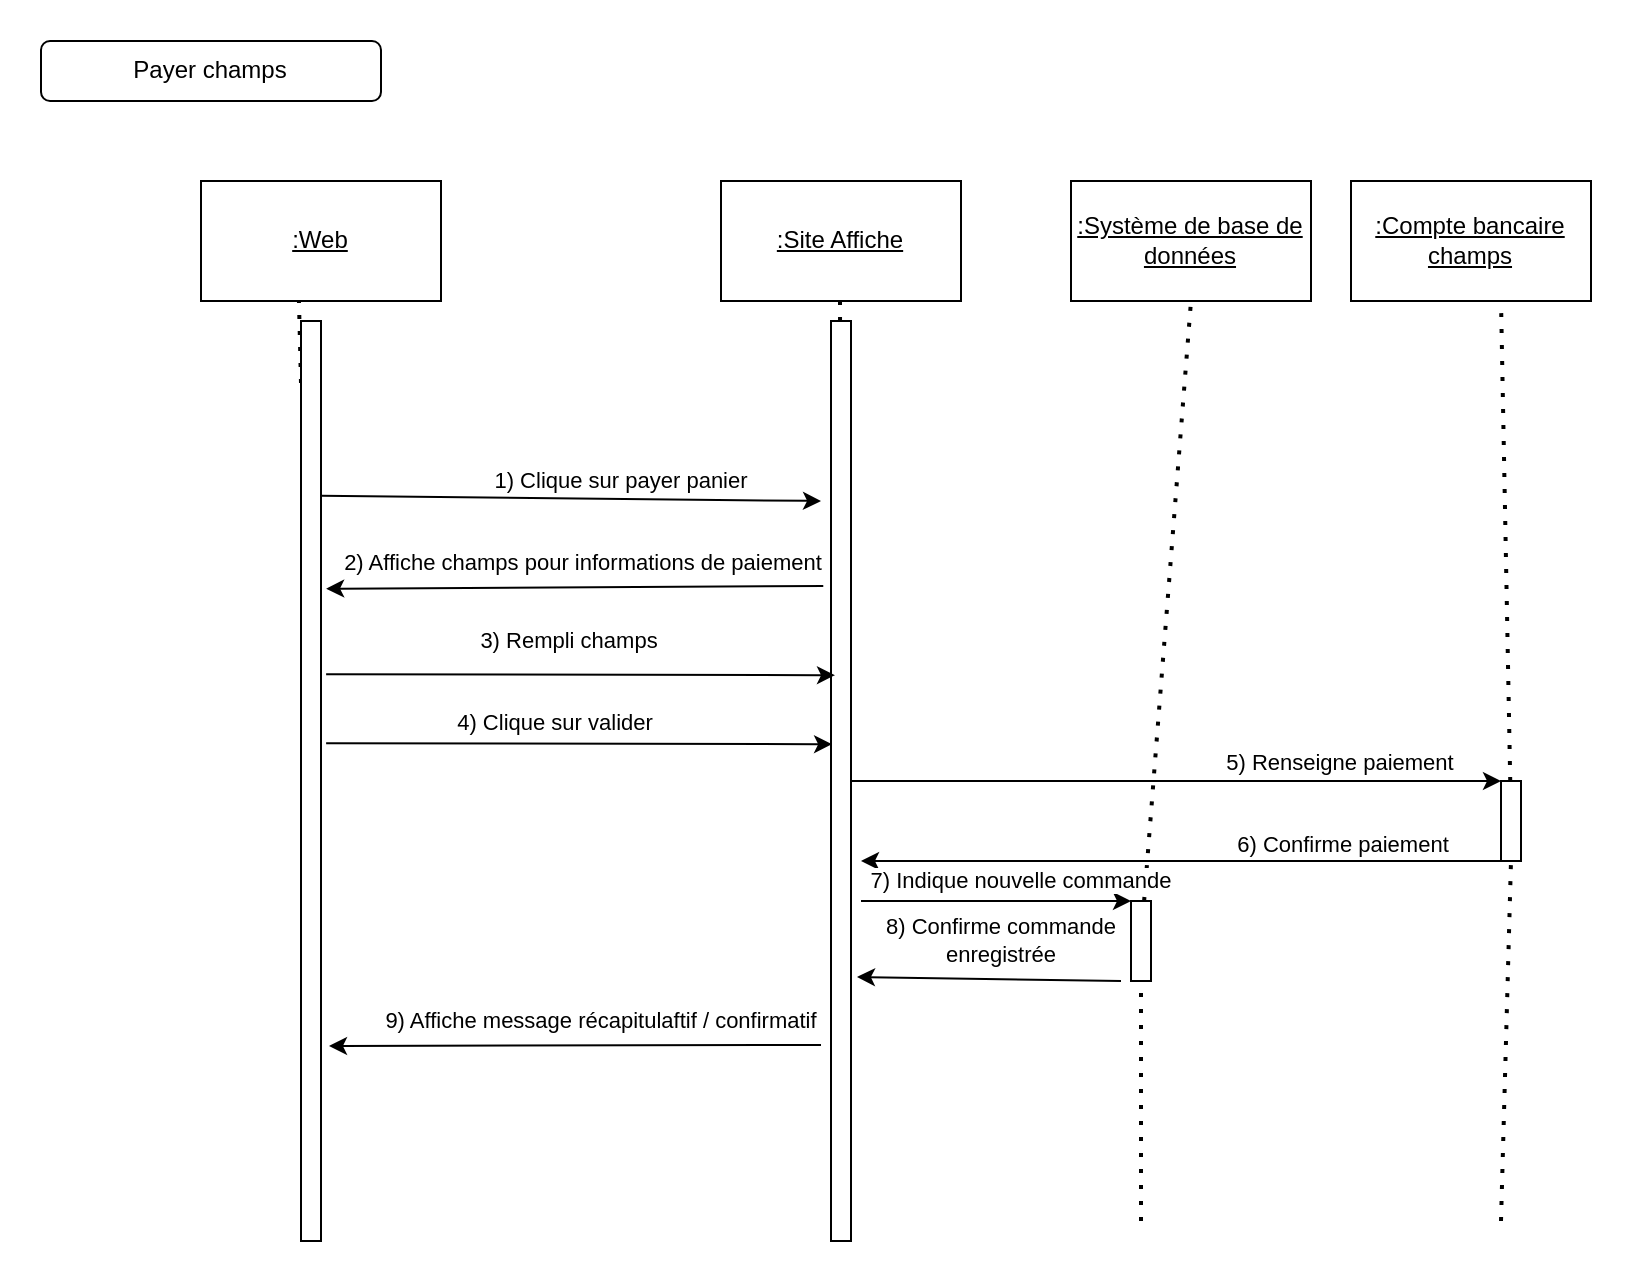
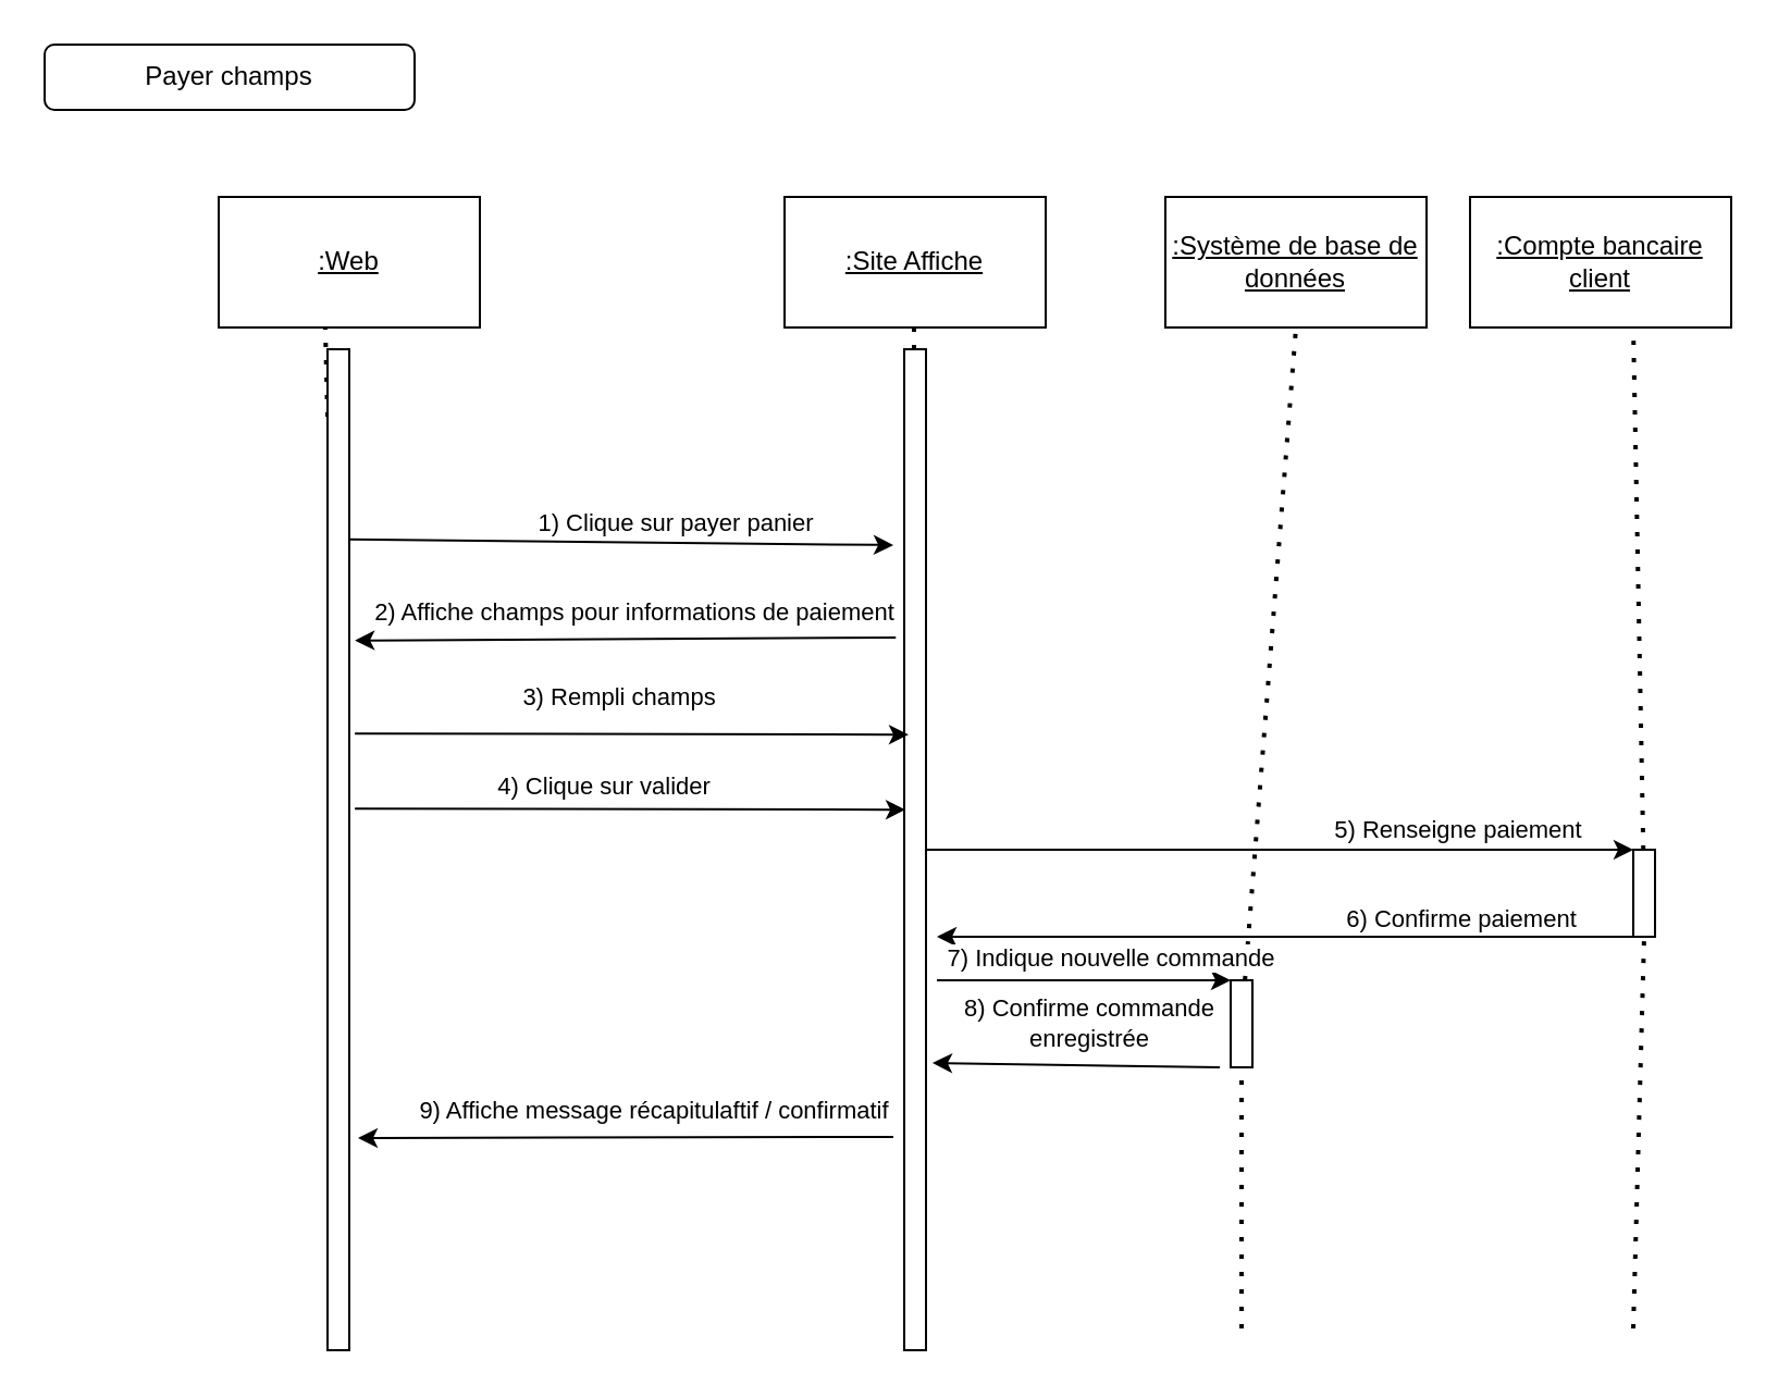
  <mxCell id="0" />
  <mxCell id="1" parent="0" />
  <mxCell id="2" value="&lt;u&gt;:Web&lt;/u&gt;" style="rounded=0;whiteSpace=wrap;html=1;" vertex="1" parent="1"><mxGeometry x="100" y="90" width="120" height="60" as="geometry" /></mxCell>
  <mxCell id="3" value="&lt;u&gt;:Site Affiche&lt;/u&gt;" style="rounded=0;whiteSpace=wrap;html=1;" vertex="1" parent="1"><mxGeometry x="360" y="90" width="120" height="60" as="geometry" /></mxCell>
  <mxCell id="4" value="&lt;u&gt;:Système de base de données&lt;/u&gt;" style="rounded=0;whiteSpace=wrap;html=1;" vertex="1" parent="1"><mxGeometry x="535" y="90" width="120" height="60" as="geometry" /></mxCell>
  <mxCell id="5" value="Payer champs" style="rounded=1;whiteSpace=wrap;html=1;" vertex="1" parent="1"><mxGeometry x="20" y="20" width="170" height="30" as="geometry" /></mxCell>
  <mxCell id="6" value="" style="endArrow=none;dashed=1;html=1;dashPattern=1 3;strokeWidth=2;rounded=0;entryX=0.408;entryY=0.993;entryDx=0;entryDy=0;entryPerimeter=0;" edge="1" parent="1" source="9" target="2"><mxGeometry width="50" height="50" relative="1" as="geometry"><mxPoint x="150" y="691.429" as="sourcePoint" /><mxPoint x="470" y="280" as="targetPoint" /></mxGeometry></mxCell>
  <mxCell id="7" value="" style="endArrow=none;dashed=1;html=1;dashPattern=1 3;strokeWidth=2;rounded=0;entryX=0.408;entryY=0.993;entryDx=0;entryDy=0;entryPerimeter=0;" edge="1" parent="1" source="11"><mxGeometry width="50" height="50" relative="1" as="geometry"><mxPoint x="420.5" y="691.429" as="sourcePoint" /><mxPoint x="419.5" y="150" as="targetPoint" /></mxGeometry></mxCell>
  <mxCell id="8" value="" style="endArrow=none;dashed=1;html=1;dashPattern=1 3;strokeWidth=2;rounded=0;entryX=0.5;entryY=1;entryDx=0;entryDy=0;" edge="1" parent="1" source="27" target="4"><mxGeometry width="50" height="50" relative="1" as="geometry"><mxPoint x="570" y="610" as="sourcePoint" /><mxPoint x="679.5" y="150" as="targetPoint" /></mxGeometry></mxCell>
  <mxCell id="9" value="" style="rounded=0;whiteSpace=wrap;html=1;" vertex="1" parent="1"><mxGeometry x="150" y="160" width="10" height="460" as="geometry" /></mxCell>
  <mxCell id="10" value="1) Clique sur payer panier" style="endArrow=classic;html=1;rounded=0;exitX=0.971;exitY=0.19;exitDx=0;exitDy=0;exitPerimeter=0;" edge="1" parent="1" source="9"><mxGeometry x="0.2" y="9" width="50" height="50" relative="1" as="geometry"><mxPoint x="420" y="310" as="sourcePoint" /><mxPoint x="410" y="250" as="targetPoint" /><mxPoint as="offset" /></mxGeometry></mxCell>
  <mxCell id="11" value="" style="rounded=0;whiteSpace=wrap;html=1;" vertex="1" parent="1"><mxGeometry x="415" y="160" width="10" height="460" as="geometry" /></mxCell>
  <mxCell id="12" value="" style="endArrow=classic;html=1;rounded=0;exitX=-0.386;exitY=0.288;exitDx=0;exitDy=0;exitPerimeter=0;entryX=1.257;entryY=0.291;entryDx=0;entryDy=0;entryPerimeter=0;" edge="1" parent="1" source="11" target="9"><mxGeometry width="50" height="50" relative="1" as="geometry"><mxPoint x="420" y="190" as="sourcePoint" /><mxPoint x="470" y="140" as="targetPoint" /></mxGeometry></mxCell>
  <mxCell id="13" value="2) Affiche champs pour informations de paiement" style="edgeLabel;html=1;align=center;verticalAlign=middle;resizable=0;points=[];" vertex="1" connectable="0" parent="12"><mxGeometry x="0.155" y="2" relative="1" as="geometry"><mxPoint x="23" y="-15" as="offset" /></mxGeometry></mxCell>
  <mxCell id="14" value="3) Rempli champs" style="endArrow=classic;html=1;rounded=0;exitX=1.257;exitY=0.384;exitDx=0;exitDy=0;exitPerimeter=0;entryX=0.2;entryY=0.385;entryDx=0;entryDy=0;entryPerimeter=0;" edge="1" parent="1" source="9" target="11"><mxGeometry x="-0.051" y="17" width="50" height="50" relative="1" as="geometry"><mxPoint x="420" y="380" as="sourcePoint" /><mxPoint x="410" y="337" as="targetPoint" /><mxPoint as="offset" /></mxGeometry></mxCell>
  <mxCell id="15" value="" style="endArrow=classic;html=1;rounded=0;exitX=1.257;exitY=0.459;exitDx=0;exitDy=0;exitPerimeter=0;entryX=0.054;entryY=0.46;entryDx=0;entryDy=0;entryPerimeter=0;" edge="1" parent="1" source="9" target="11"><mxGeometry width="50" height="50" relative="1" as="geometry"><mxPoint x="420" y="380" as="sourcePoint" /><mxPoint x="470" y="330" as="targetPoint" /></mxGeometry></mxCell>
  <mxCell id="16" value="4) Clique sur valider" style="edgeLabel;html=1;align=center;verticalAlign=middle;resizable=0;points=[];" vertex="1" connectable="0" parent="15"><mxGeometry x="-0.101" y="3" relative="1" as="geometry"><mxPoint y="-8" as="offset" /></mxGeometry></mxCell>
  <mxCell id="17" value="9) Affiche message récapitulaftif / confirmatif" style="endArrow=classic;html=1;rounded=0;entryX=1.4;entryY=0.788;entryDx=0;entryDy=0;entryPerimeter=0;" edge="1" parent="1" target="9"><mxGeometry x="-0.106" y="-12" width="50" height="50" relative="1" as="geometry"><mxPoint x="410" y="522" as="sourcePoint" /><mxPoint x="436" y="498" as="targetPoint" /><mxPoint as="offset" /></mxGeometry></mxCell>
  <mxCell id="18" value="" style="endArrow=classic;html=1;rounded=0;exitX=1;exitY=0.5;exitDx=0;exitDy=0;entryX=0;entryY=0;entryDx=0;entryDy=0;" edge="1" parent="1" source="11" target="23"><mxGeometry width="50" height="50" relative="1" as="geometry"><mxPoint x="380" y="350" as="sourcePoint" /><mxPoint x="610" y="390" as="targetPoint" /></mxGeometry></mxCell>
  <mxCell id="19" value="5) Renseigne paiement&amp;nbsp;" style="edgeLabel;html=1;align=center;verticalAlign=middle;resizable=0;points=[];" vertex="1" connectable="0" parent="18"><mxGeometry x="-0.465" y="1" relative="1" as="geometry"><mxPoint x="158" y="-9" as="offset" /></mxGeometry></mxCell>
- <mxCell id="20" value="&lt;u&gt;:Compte bancaire champs&lt;/u&gt;" style="rounded=0;whiteSpace=wrap;html=1;" vertex="1" parent="1"><mxGeometry x="675" y="90" width="120" height="60" as="geometry" /></mxCell>
+ <mxCell id="20" value="&lt;u&gt;:Compte bancaire client&lt;/u&gt;" style="rounded=0;whiteSpace=wrap;html=1;" vertex="1" parent="1"><mxGeometry x="675" y="90" width="120" height="60" as="geometry" /></mxCell>
  <mxCell id="21" value="" style="endArrow=none;dashed=1;html=1;dashPattern=1 3;strokeWidth=2;rounded=0;entryX=0.5;entryY=1;entryDx=0;entryDy=0;" edge="1" parent="1" source="23"><mxGeometry width="50" height="50" relative="1" as="geometry"><mxPoint x="750" y="610" as="sourcePoint" /><mxPoint x="750" y="150" as="targetPoint" /></mxGeometry></mxCell>
  <mxCell id="22" value="" style="endArrow=none;dashed=1;html=1;dashPattern=1 3;strokeWidth=2;rounded=0;entryX=0.5;entryY=1;entryDx=0;entryDy=0;" edge="1" parent="1" target="23"><mxGeometry width="50" height="50" relative="1" as="geometry"><mxPoint x="750" y="610" as="sourcePoint" /><mxPoint x="750" y="150" as="targetPoint" /></mxGeometry></mxCell>
  <mxCell id="23" value="" style="rounded=0;whiteSpace=wrap;html=1;" vertex="1" parent="1"><mxGeometry x="750" y="390" width="10" height="40" as="geometry" /></mxCell>
  <mxCell id="24" value="" style="endArrow=classic;html=1;rounded=0;exitX=0;exitY=1;exitDx=0;exitDy=0;" edge="1" parent="1" source="23"><mxGeometry width="50" height="50" relative="1" as="geometry"><mxPoint x="380" y="350" as="sourcePoint" /><mxPoint x="430" y="430" as="targetPoint" /></mxGeometry></mxCell>
  <mxCell id="25" value="6) Confirme paiement" style="edgeLabel;html=1;align=center;verticalAlign=middle;resizable=0;points=[];" vertex="1" connectable="0" parent="24"><mxGeometry x="-0.333" y="-1" relative="1" as="geometry"><mxPoint x="27" y="-8" as="offset" /></mxGeometry></mxCell>
  <mxCell id="26" value="" style="endArrow=none;dashed=1;html=1;dashPattern=1 3;strokeWidth=2;rounded=0;entryX=0.5;entryY=1;entryDx=0;entryDy=0;" edge="1" parent="1" target="27"><mxGeometry width="50" height="50" relative="1" as="geometry"><mxPoint x="570" y="610" as="sourcePoint" /><mxPoint x="570" y="150" as="targetPoint" /></mxGeometry></mxCell>
  <mxCell id="27" value="" style="rounded=0;whiteSpace=wrap;html=1;" vertex="1" parent="1"><mxGeometry x="565" y="450" width="10" height="40" as="geometry" /></mxCell>
  <mxCell id="28" value="7) Indique nouvelle commande" style="endArrow=classic;html=1;rounded=0;entryX=0;entryY=0;entryDx=0;entryDy=0;" edge="1" parent="1" target="27"><mxGeometry x="0.185" y="10" width="50" height="50" relative="1" as="geometry"><mxPoint x="430" y="450" as="sourcePoint" /><mxPoint x="430" y="300" as="targetPoint" /><mxPoint as="offset" /></mxGeometry></mxCell>
  <mxCell id="29" value="8) Confirme commande&lt;br&gt;enregistrée" style="endArrow=classic;html=1;rounded=0;entryX=1.3;entryY=0.713;entryDx=0;entryDy=0;entryPerimeter=0;" edge="1" parent="1" target="11"><mxGeometry x="-0.086" y="-19" width="50" height="50" relative="1" as="geometry"><mxPoint x="560" y="490" as="sourcePoint" /><mxPoint x="430" y="300" as="targetPoint" /><mxPoint as="offset" /></mxGeometry></mxCell>
